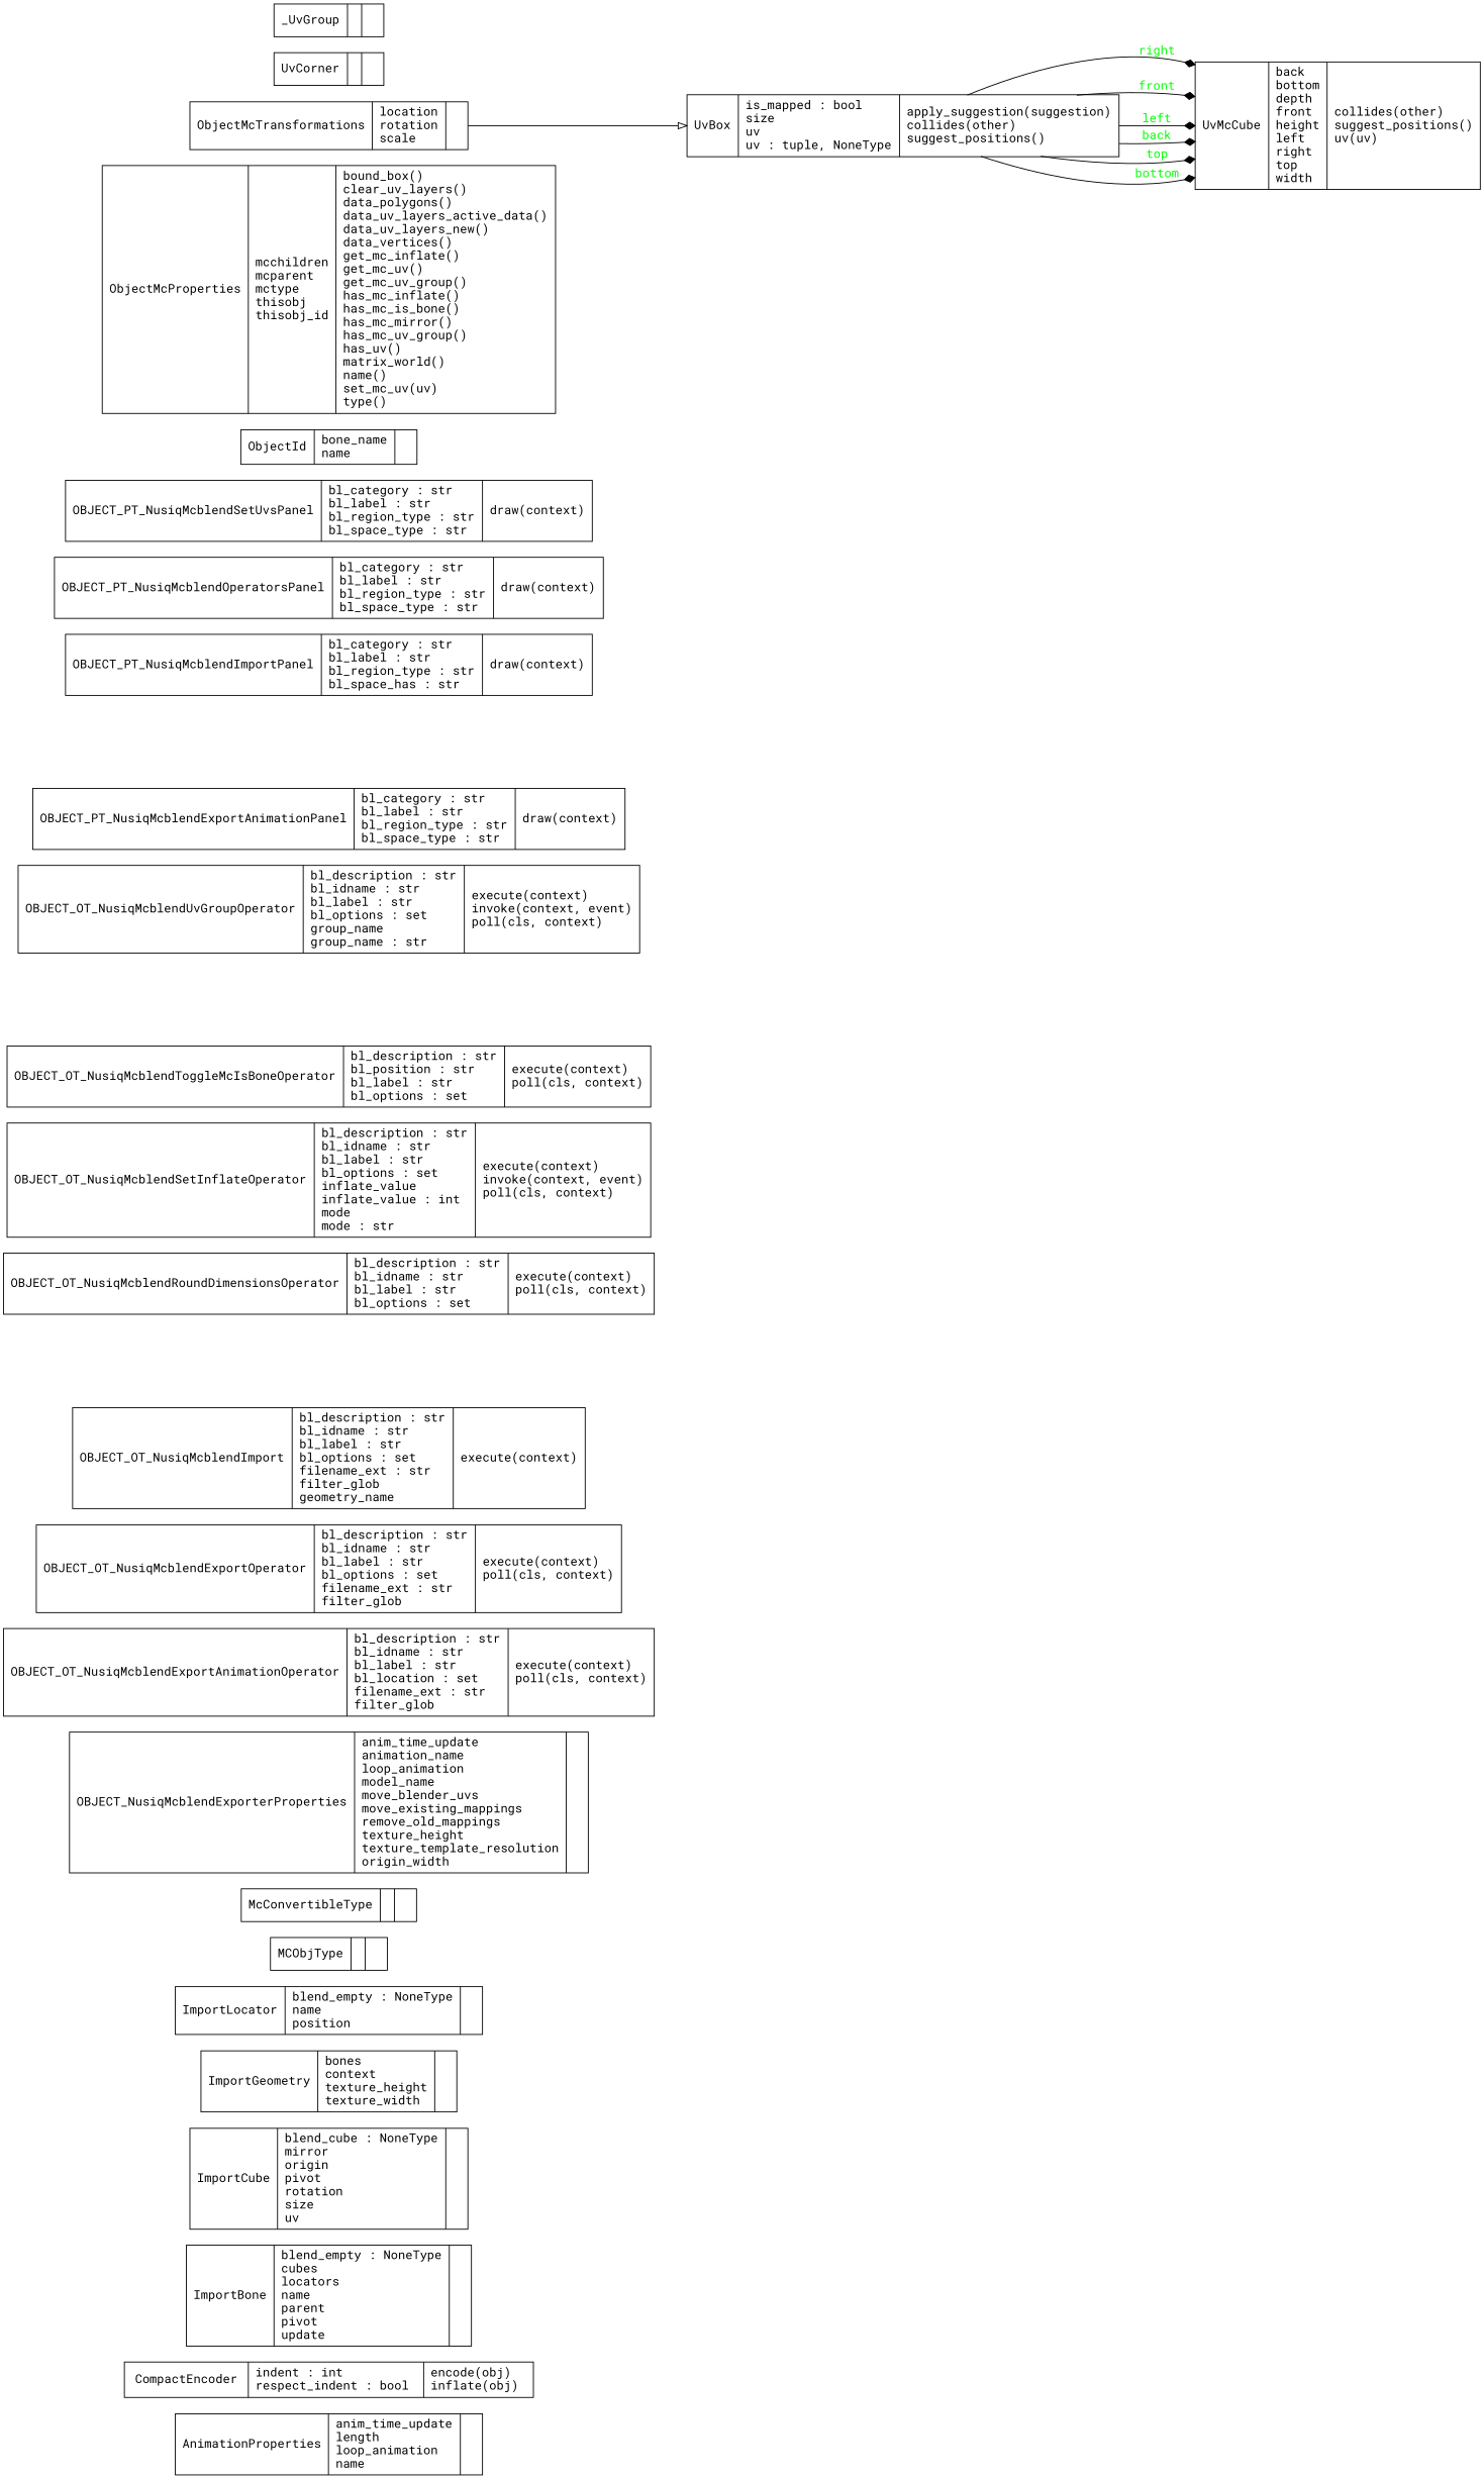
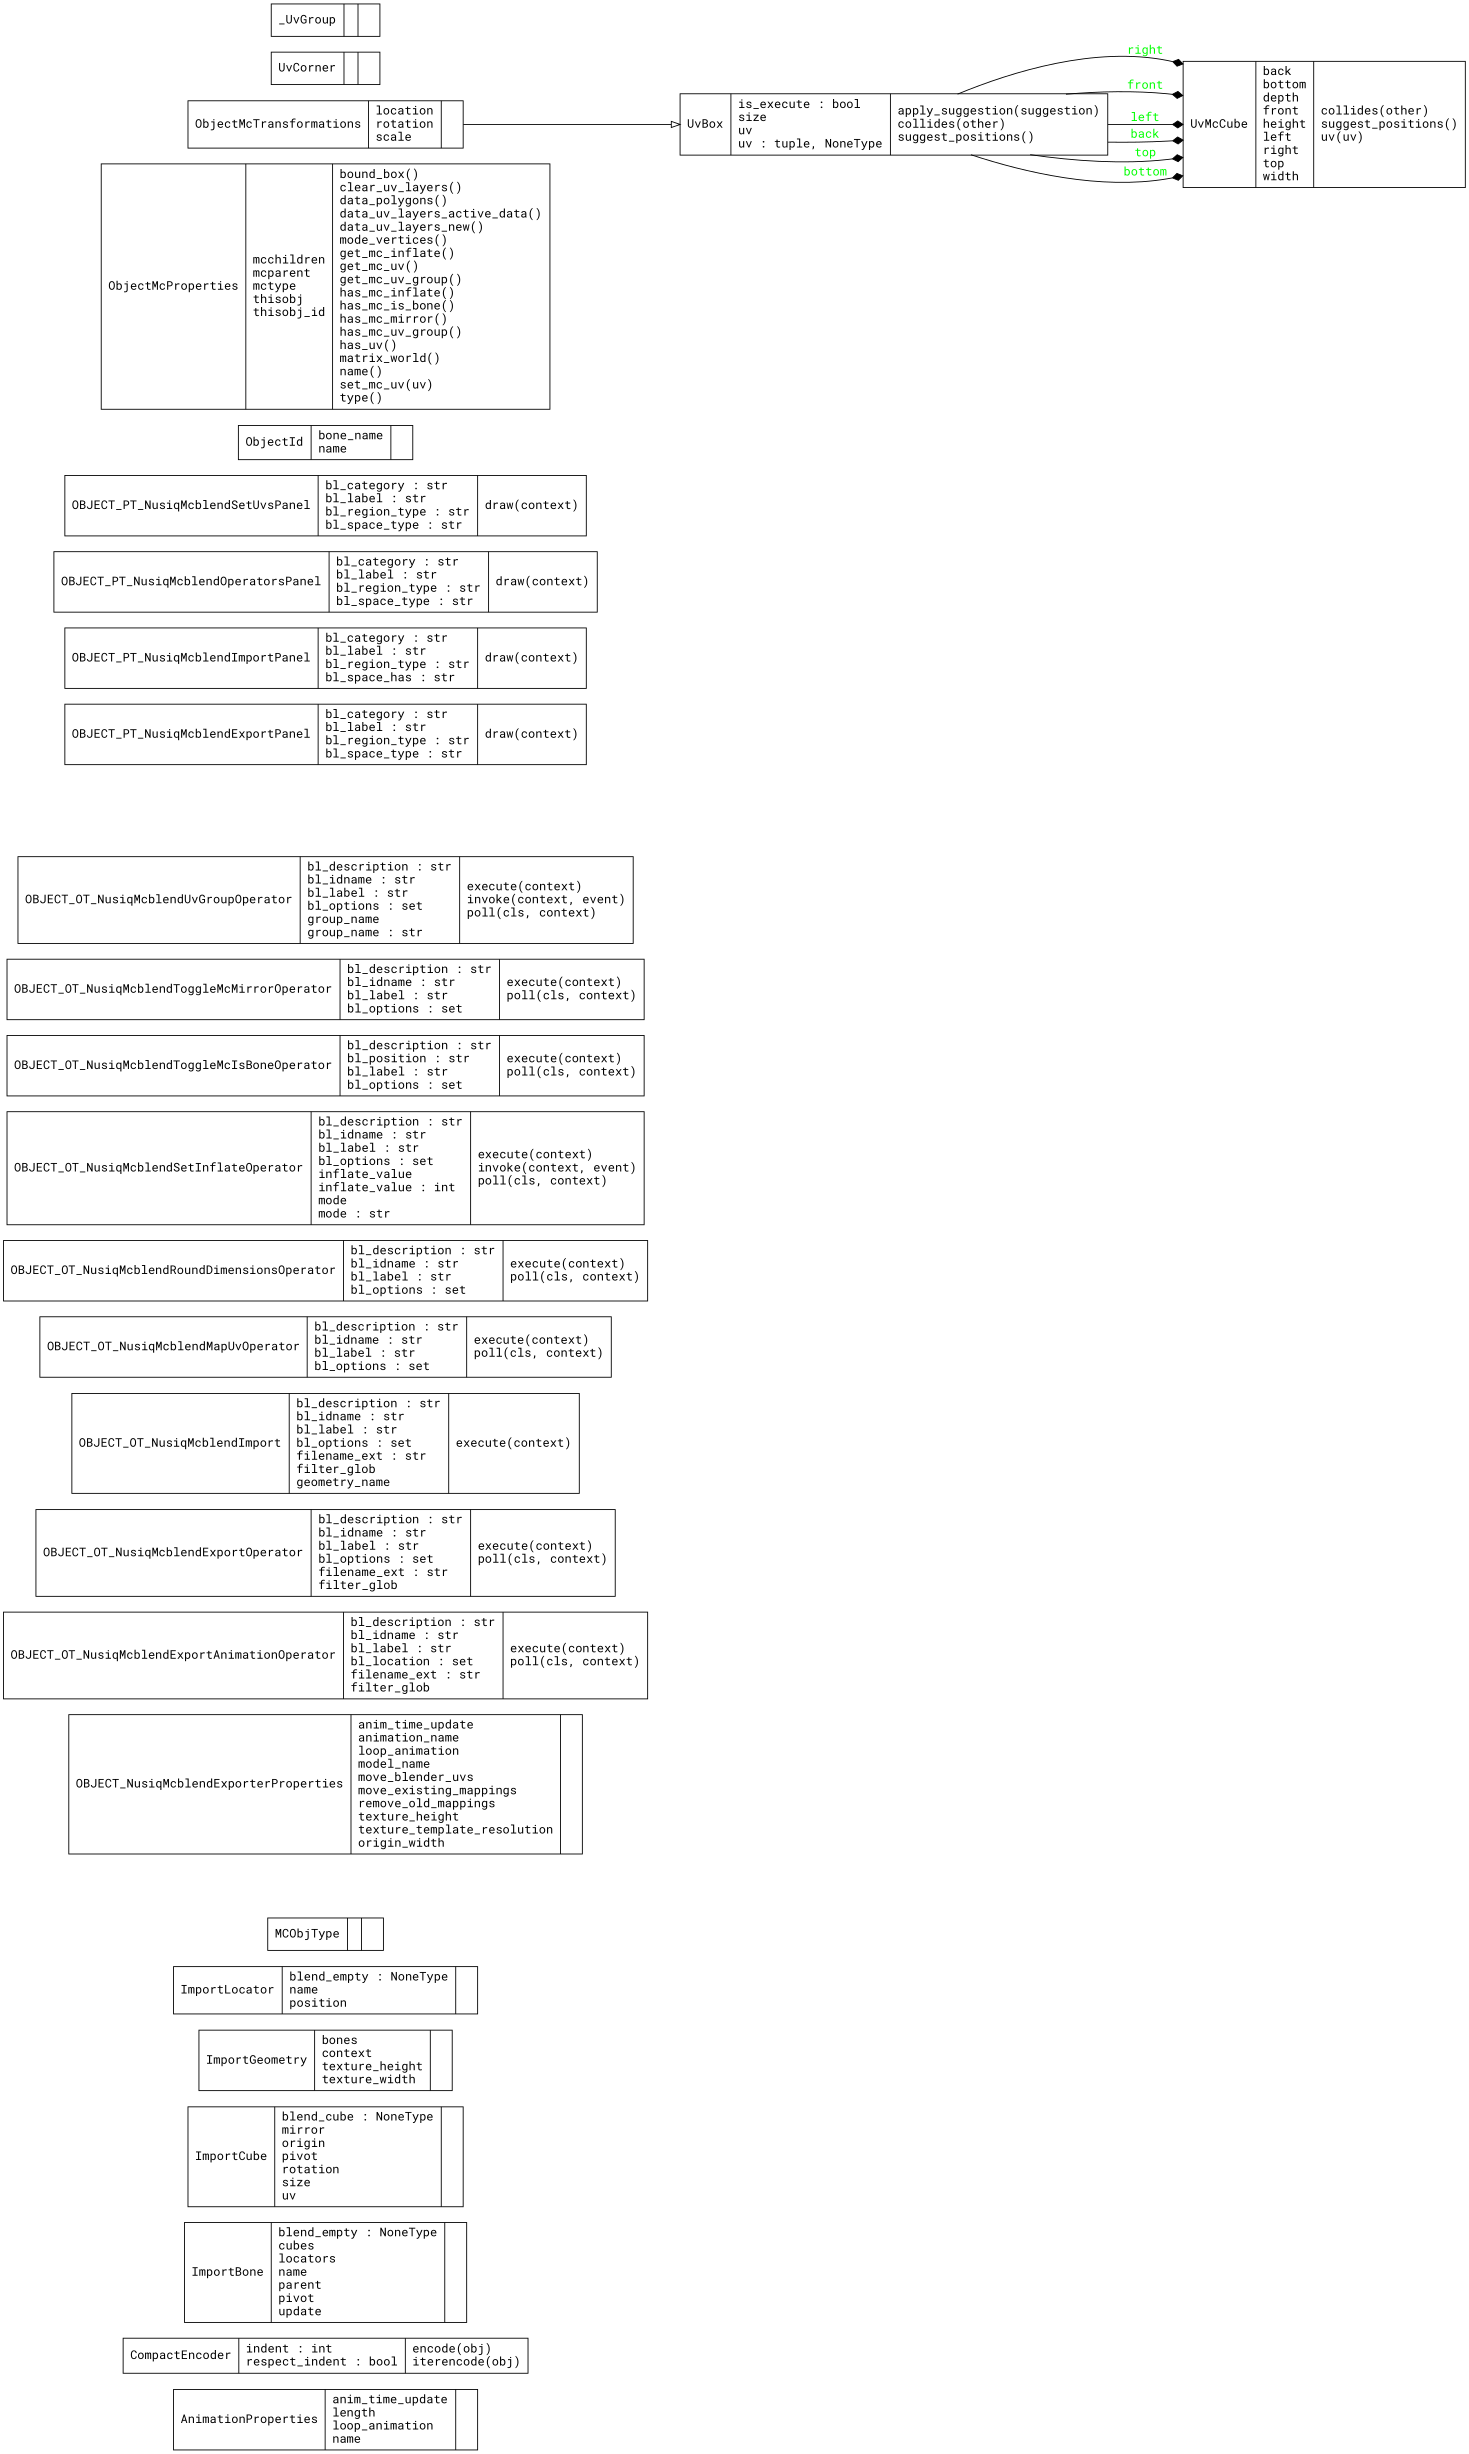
  digraph {
    fontname="Roboto Mono"
    rankdir=LR
    node [fontname="Roboto Mono" shape=record]
    edge [arrowhead=diamond arrowtail=none fontname="Roboto Mono" fontcolor=green style=solid]
    n1 [label="{AnimationProperties|anim_time_update\llength\lloop_animation\lname\l|}"]
-   n2 [label="{CompactEncoder|indent : int\lrespect_indent : bool\l|encode(obj)\linflate(obj)\l}"]
+   n2 [label="{CompactEncoder|indent : int\lrespect_indent : bool\l|encode(obj)\literencode(obj)\l}"]
    n3 [label="{ImportBone|blend_empty : NoneType\lcubes\llocators\lname\lparent\lpivot\lupdate\l|}"]
    n4 [label="{ImportCube|blend_cube : NoneType\lmirror\lorigin\lpivot\lrotation\lsize\luv\l|}"]
    n5 [label="{ImportGeometry|bones\lcontext\ltexture_height\ltexture_width\l|}"]
    n6 [label="{ImportLocator|blend_empty : NoneType\lname\lposition\l|}"]
    n7 [label="{MCObjType|\l|}"]
-   n8 [label="{McConvertibleType|\l|}"]
    n9 [label="{OBJECT_NusiqMcblendExporterProperties|anim_time_update\lanimation_name\lloop_animation\lmodel_name\lmove_blender_uvs\lmove_existing_mappings\lremove_old_mappings\ltexture_height\ltexture_template_resolution\lorigin_width\l|}"]
    n10 [label="{OBJECT_OT_NusiqMcblendExportAnimationOperator|bl_description : str\lbl_idname : str\lbl_label : str\lbl_location : set\lfilename_ext : str\lfilter_glob\l|execute(context)\lpoll(cls, context)\l}"]
    n11 [label="{OBJECT_OT_NusiqMcblendExportOperator|bl_description : str\lbl_idname : str\lbl_label : str\lbl_options : set\lfilename_ext : str\lfilter_glob\l|execute(context)\lpoll(cls, context)\l}"]
    n12 [label="{OBJECT_OT_NusiqMcblendImport|bl_description : str\lbl_idname : str\lbl_label : str\lbl_options : set\lfilename_ext : str\lfilter_glob\lgeometry_name\l|execute(context)\l}"]
+   n13 [label="{OBJECT_OT_NusiqMcblendMapUvOperator|bl_description : str\lbl_idname : str\lbl_label : str\lbl_options : set\l|execute(context)\lpoll(cls, context)\l}"]
    n14 [label="{OBJECT_OT_NusiqMcblendRoundDimensionsOperator|bl_description : str\lbl_idname : str\lbl_label : str\lbl_options : set\l|execute(context)\lpoll(cls, context)\l}"]
    n15 [label="{OBJECT_OT_NusiqMcblendSetInflateOperator|bl_description : str\lbl_idname : str\lbl_label : str\lbl_options : set\linflate_value\linflate_value : int\lmode\lmode : str\l|execute(context)\linvoke(context, event)\lpoll(cls, context)\l}"]
    n16 [label="{OBJECT_OT_NusiqMcblendToggleMcIsBoneOperator|bl_description : str\lbl_position : str\lbl_label : str\lbl_options : set\l|execute(context)\lpoll(cls, context)\l}"]
+   n17 [label="{OBJECT_OT_NusiqMcblendToggleMcMirrorOperator|bl_description : str\lbl_idname : str\lbl_label : str\lbl_options : set\l|execute(context)\lpoll(cls, context)\l}"]
    n18 [label="{OBJECT_OT_NusiqMcblendUvGroupOperator|bl_description : str\lbl_idname : str\lbl_label : str\lbl_options : set\lgroup_name\lgroup_name : str\l|execute(context)\linvoke(context, event)\lpoll(cls, context)\l}"]
-   n19 [label="{OBJECT_PT_NusiqMcblendExportAnimationPanel|bl_category : str\lbl_label : str\lbl_region_type : str\lbl_space_type : str\l|draw(context)\l}"]
+   n20 [label="{OBJECT_PT_NusiqMcblendExportPanel|bl_category : str\lbl_label : str\lbl_region_type : str\lbl_space_type : str\l|draw(context)\l}"]
    n21 [label="{OBJECT_PT_NusiqMcblendImportPanel|bl_category : str\lbl_label : str\lbl_region_type : str\lbl_space_has : str\l|draw(context)\l}"]
    n22 [label="{OBJECT_PT_NusiqMcblendOperatorsPanel|bl_category : str\lbl_label : str\lbl_region_type : str\lbl_space_type : str\l|draw(context)\l}"]
    n23 [label="{OBJECT_PT_NusiqMcblendSetUvsPanel|bl_category : str\lbl_label : str\lbl_region_type : str\lbl_space_type : str\l|draw(context)\l}"]
    n24 [label="{ObjectId|bone_name\lname\l|}"]
-   n25 [label="{ObjectMcProperties|mcchildren\lmcparent\lmctype\lthisobj\lthisobj_id\l|bound_box()\lclear_uv_layers()\ldata_polygons()\ldata_uv_layers_active_data()\ldata_uv_layers_new()\ldata_vertices()\lget_mc_inflate()\lget_mc_uv()\lget_mc_uv_group()\lhas_mc_inflate()\lhas_mc_is_bone()\lhas_mc_mirror()\lhas_mc_uv_group()\lhas_uv()\lmatrix_world()\lname()\lset_mc_uv(uv)\ltype()\l}"]
+   n25 [label="{ObjectMcProperties|mcchildren\lmcparent\lmctype\lthisobj\lthisobj_id\l|bound_box()\lclear_uv_layers()\ldata_polygons()\ldata_uv_layers_active_data()\ldata_uv_layers_new()\lmode_vertices()\lget_mc_inflate()\lget_mc_uv()\lget_mc_uv_group()\lhas_mc_inflate()\lhas_mc_is_bone()\lhas_mc_mirror()\lhas_mc_uv_group()\lhas_uv()\lmatrix_world()\lname()\lset_mc_uv(uv)\ltype()\l}"]
    n26 [label="{ObjectMcTransformations|location\lrotation\lscale\l|}"]
-   n27 [label="{UvBox|is_mapped : bool\lsize\luv\luv : tuple, NoneType\l|apply_suggestion(suggestion)\lcollides(other)\lsuggest_positions()\l}"]
+   n27 [label="{UvBox|is_execute : bool\lsize\luv\luv : tuple, NoneType\l|apply_suggestion(suggestion)\lcollides(other)\lsuggest_positions()\l}"]
    n28 [label="{UvMcCube|back\lbottom\ldepth\lfront\lheight\lleft\lright\ltop\lwidth\l|collides(other)\lsuggest_positions()\luv(uv)\l}"]
    n29 [label="{UvCorner|\l|}"]
    n30 [label="{_UvGroup|\l|}"]
    n26 -> n27 [arrowhead=empty fontcolor="" style=""]
    n27 -> n28 [label=right]
    n27 -> n28 [label=front]
    n27 -> n28 [label=left]
    n27 -> n28 [label=back]
    n27 -> n28 [label=top]
    n27 -> n28 [label=bottom]
  }
